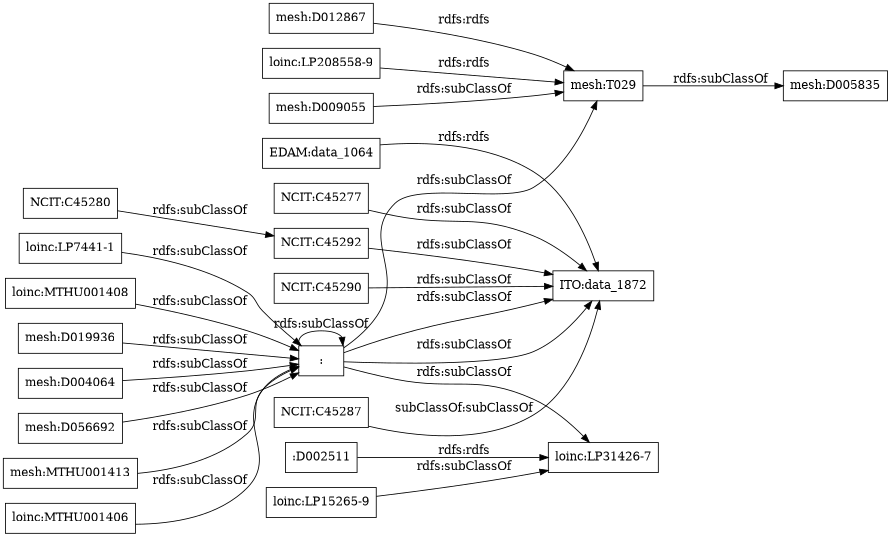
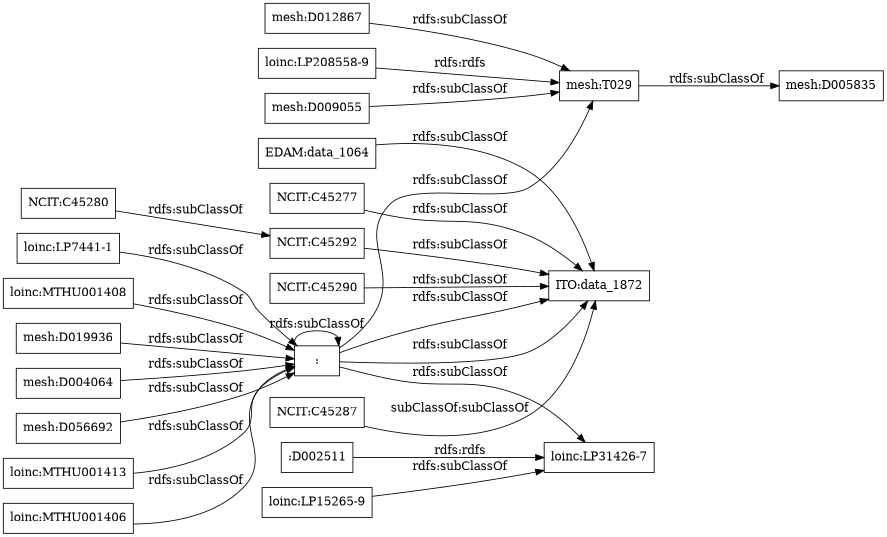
  digraph {
    rankdir=LR
    node [color=black shape=rectangle]
    ":D002511"
    "loinc:LP31426-7"
    ":"
    "mesh:T029"
    "ITO:data_1872"
    "mesh:D005835"
    "NCIT:C45292"
    "mesh:D019936"
    "NCIT:C45290"
    "mesh:D004064"
    "mesh:D056692"
-   "loinc:MTHU001413" [label="mesh:MTHU001413"]
+   "loinc:MTHU001413"
    "mesh:D012867"
    "NCIT:C45280"
    "loinc:MTHU001406"
    "loinc:LP7441-1"
    "NCIT:C45287"
    n18 [label="EDAM:data_1064"]
    "loinc:LP15265-9"
    "loinc:LP208558-9"
    "loinc:MTHU001408"
    "mesh:D009055"
    "NCIT:C45277"
    ":D002511" -> "loinc:LP31426-7" [label="rdfs:rdfs"]
    ":" -> "loinc:LP31426-7" [label="rdfs:subClassOf"]
    ":" -> ":" [label="rdfs:subClassOf"]
    ":" -> "mesh:T029" [label="rdfs:subClassOf"]
    ":" -> "ITO:data_1872" [label="rdfs:subClassOf"]
    ":" -> "ITO:data_1872" [label="rdfs:subClassOf"]
    "mesh:T029" -> "mesh:D005835" [label="rdfs:subClassOf"]
    "NCIT:C45292" -> "ITO:data_1872" [label="rdfs:subClassOf"]
    "mesh:D019936" -> ":" [label="rdfs:subClassOf"]
    "NCIT:C45290" -> "ITO:data_1872" [label="rdfs:subClassOf"]
    "mesh:D004064" -> ":" [label="rdfs:subClassOf"]
    "mesh:D056692" -> ":" [label="rdfs:subClassOf"]
    "loinc:MTHU001413" -> ":" [label="rdfs:subClassOf"]
-   "mesh:D012867" -> "mesh:T029" [label="rdfs:rdfs"]
+   "mesh:D012867" -> "mesh:T029" [label="rdfs:subClassOf"]
    "NCIT:C45280" -> "NCIT:C45292" [label="rdfs:subClassOf"]
    "loinc:MTHU001406" -> ":" [label="rdfs:subClassOf"]
    "loinc:LP7441-1" -> ":" [label="rdfs:subClassOf"]
    "NCIT:C45287" -> "ITO:data_1872" [label="subClassOf:subClassOf"]
-   n18 -> "ITO:data_1872" [label="rdfs:rdfs"]
+   n18 -> "ITO:data_1872" [label="rdfs:subClassOf"]
    "loinc:LP15265-9" -> "loinc:LP31426-7" [label="rdfs:subClassOf"]
    "loinc:LP208558-9" -> "mesh:T029" [label="rdfs:rdfs"]
    "loinc:MTHU001408" -> ":" [label="rdfs:subClassOf"]
    "mesh:D009055" -> "mesh:T029" [label="rdfs:subClassOf"]
    "NCIT:C45277" -> "ITO:data_1872" [label="rdfs:subClassOf"]
  }
